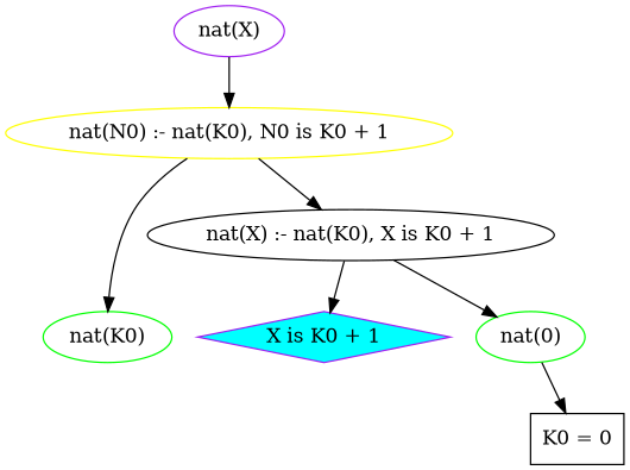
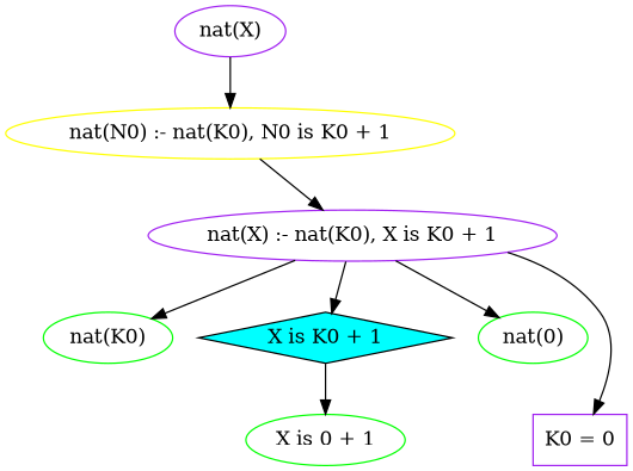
  digraph {
    node [color=green]
    n1 [color=purple label="nat(X)"]
    n2 [color=yellow label="nat(N0) :- nat(K0), N0 is K0 + 1"]
-   n3 [label="nat(X) :- nat(K0), X is K0 + 1" color=""]
+   n3 [label="nat(X) :- nat(K0), X is K0 + 1" color=purple]
    n4 [label="nat(K0)"]
-   n5 [fillcolor=cyan label="X is K0 + 1" shape=diamond style=filled color=purple]
+   n5 [fillcolor=cyan label="X is K0 + 1" shape=diamond style=filled color=""]
    n6 [label="nat(0)"]
-   n8 [color=black label="K0 = 0" shape=box]
+   n7 [label="X is 0 + 1"]
+   n8 [color=purple label="K0 = 0" shape=box]
    n1 -> n2
    n2 -> n3
-   n2 -> n4
+   n3 -> n4
    n3 -> n5
    n3 -> n6
-   n6 -> n8
+   n5 -> n7
+   n3 -> n8
  }
